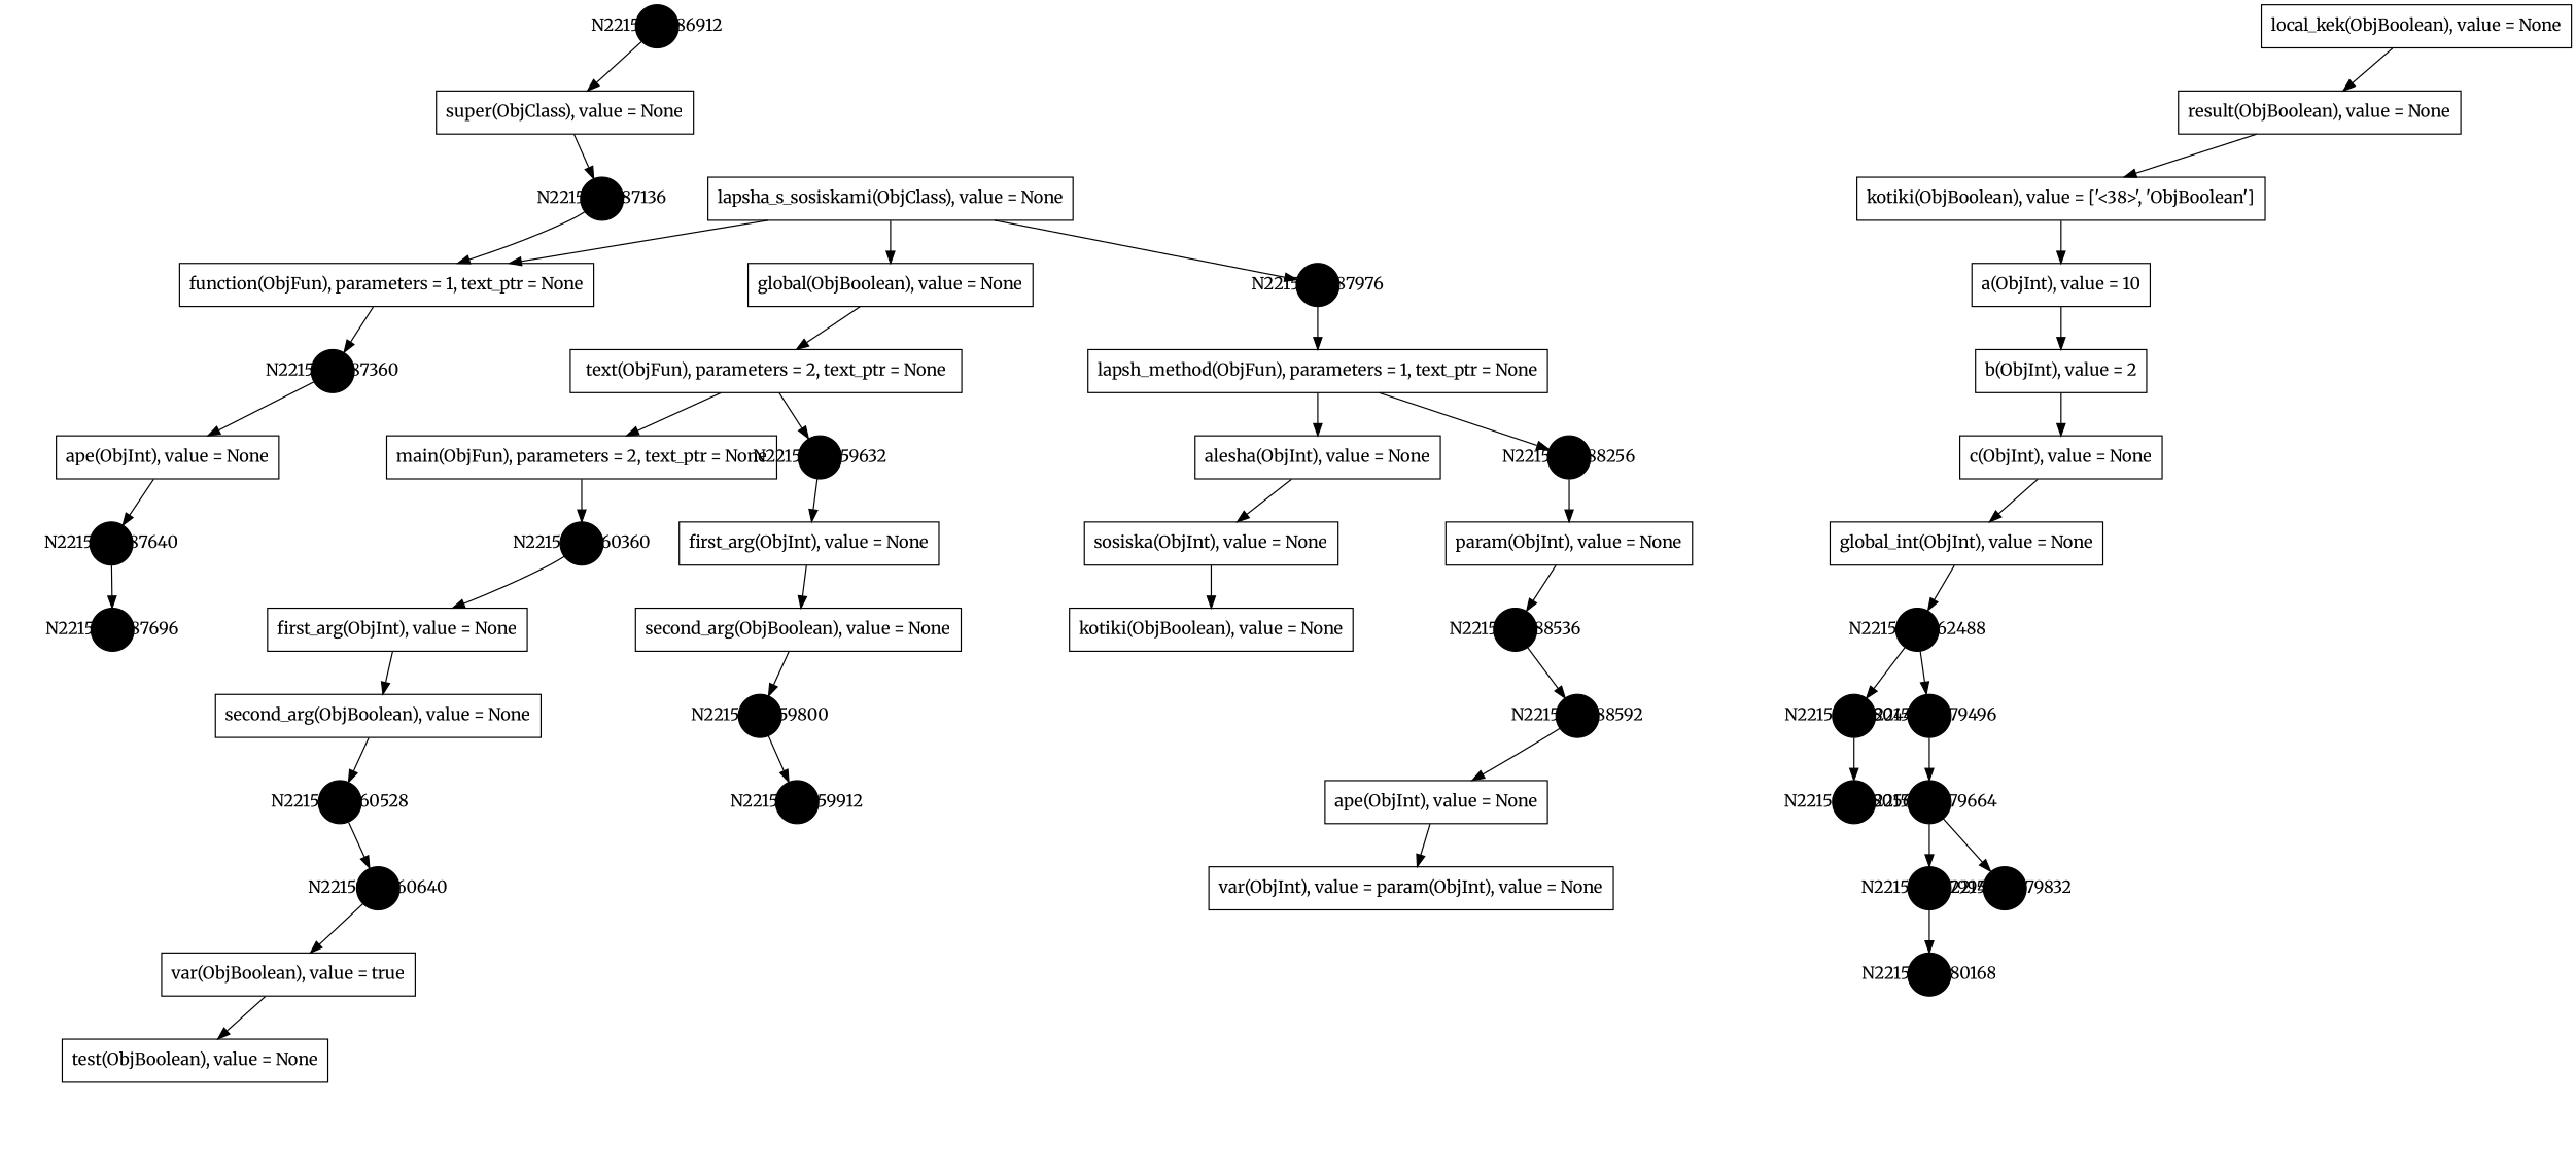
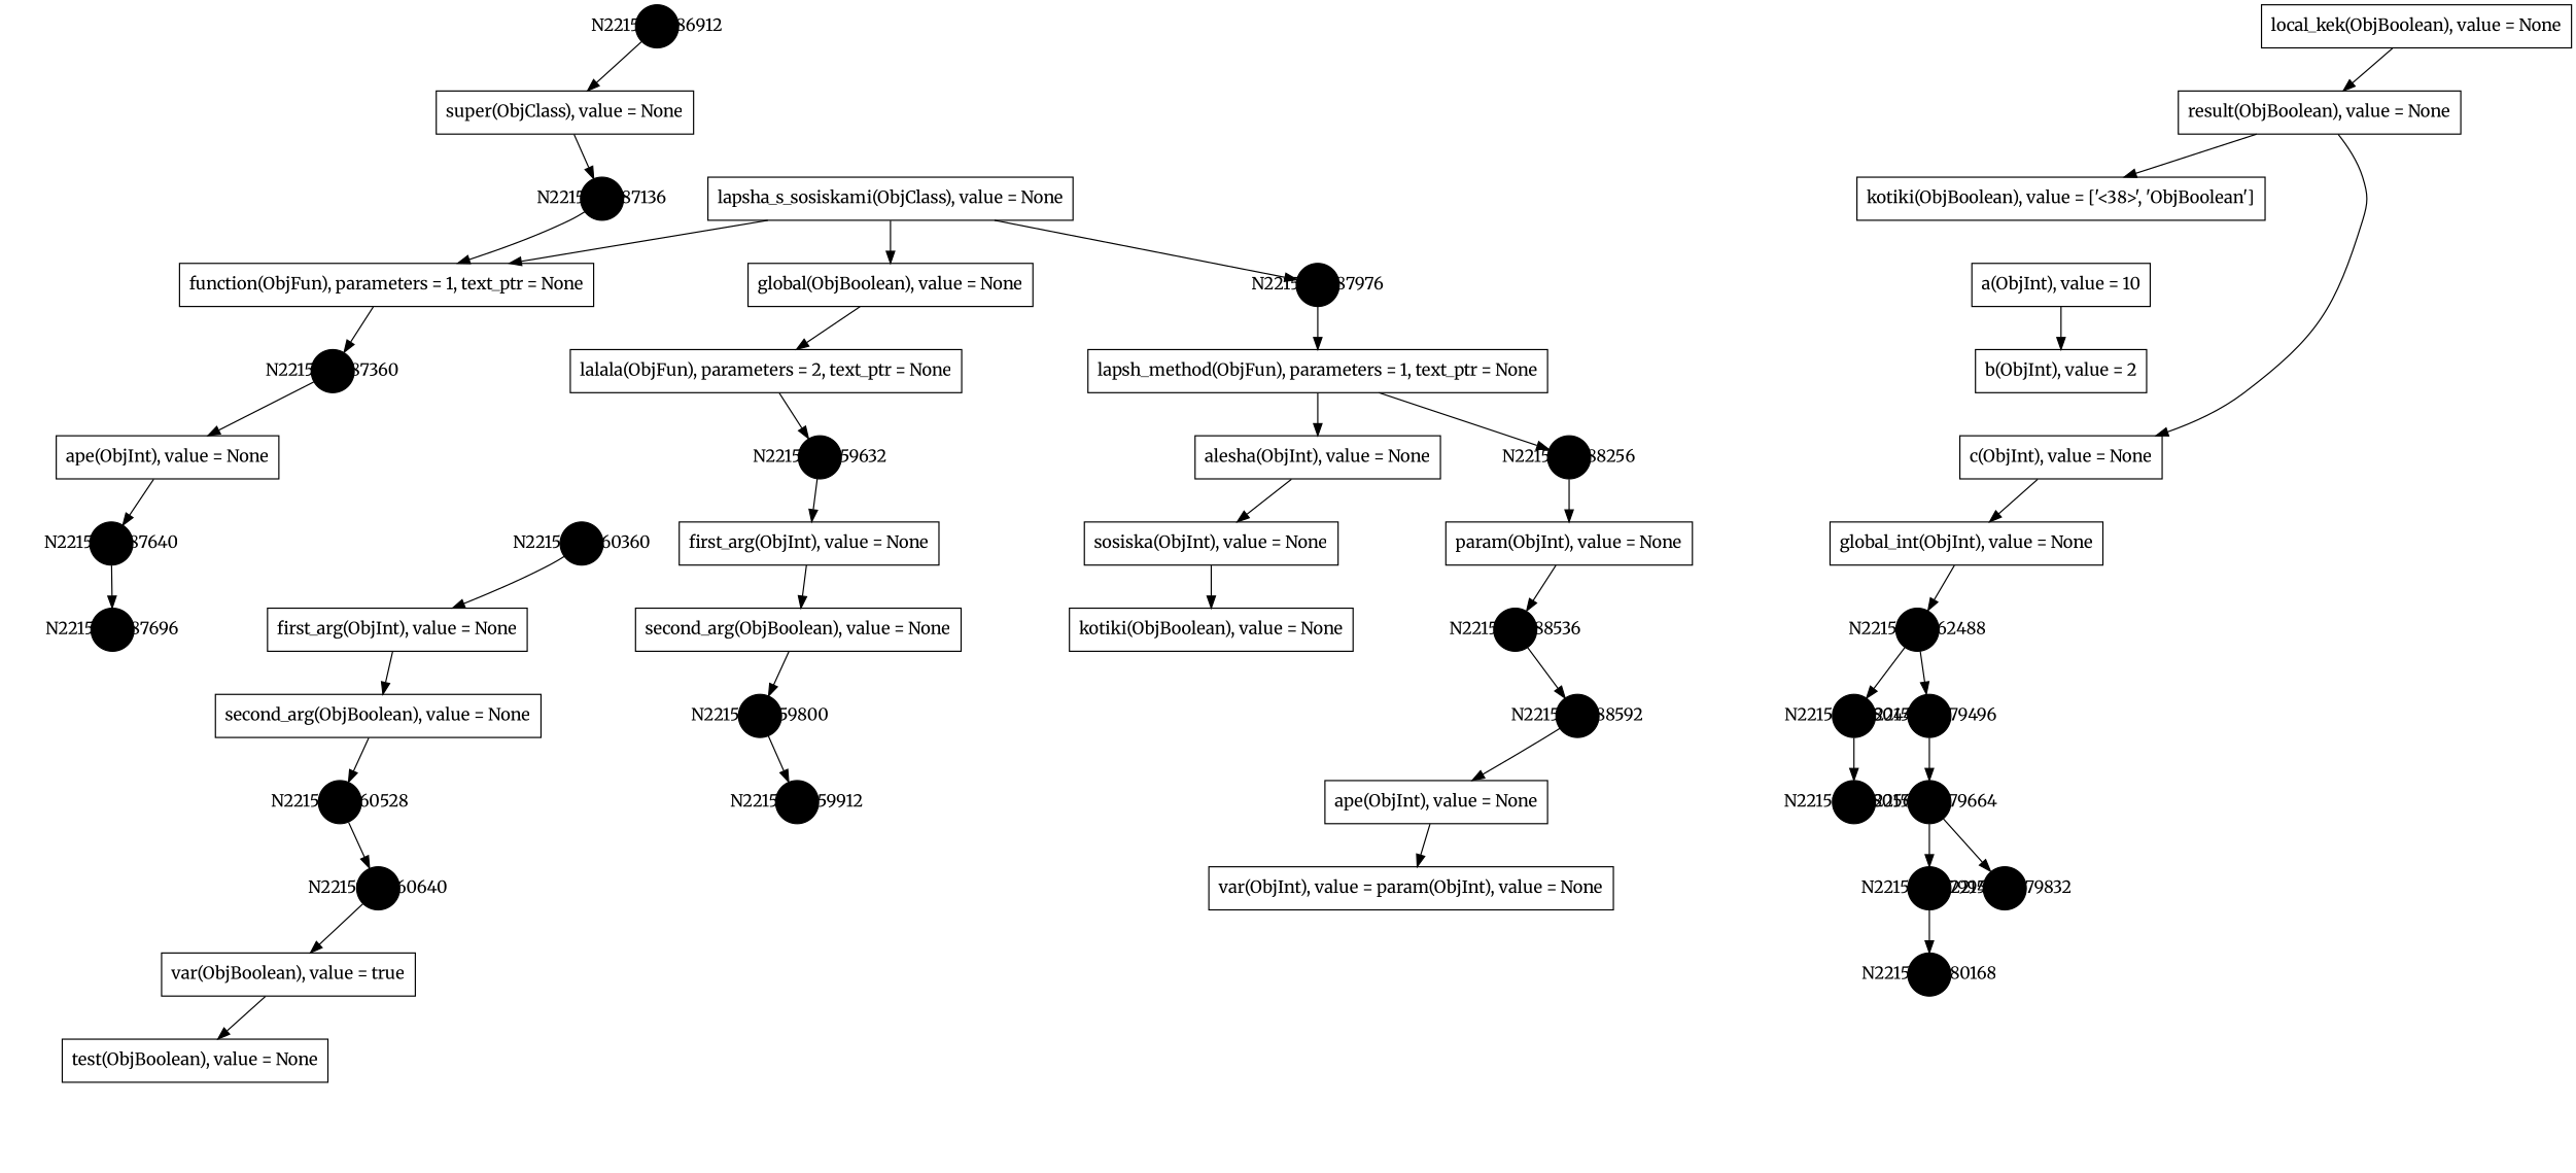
  digraph {
    fontname=Merriweather
    ordering=out
    node [fontname=Merriweather style=invis]
    edge [fontname=Merriweather style=invis]
    N2215906186912 [fillcolor=black fixedsize=true shape=circle style=filled]
    n2 [label="super(ObjClass), value = None" shape=box style=""]
    n3 [label=C]
    n4 [label=C]
    N2215906187136 [fillcolor=black fixedsize=true shape=circle style=filled]
    n6 [label="function(ObjFun), parameters = 1, text_ptr = None" shape=box style=""]
    n7 [label=C]
    N2215906187360 [fillcolor=black fixedsize=true shape=circle style=filled]
    n9 [label="lapsha_s_sosiskami(ObjClass), value = None" shape=box style=""]
    n10 [label="global(ObjBoolean), value = None" shape=box style=""]
    N2215906187976 [fillcolor=black fixedsize=true shape=circle style=filled]
    n12 [label="ape(ObjInt), value = None" shape=box style=""]
    n13 [label=C]
-   n14 [label="text(ObjFun), parameters = 2, text_ptr = None" shape=box style=""]
+   n14 [label="lalala(ObjFun), parameters = 2, text_ptr = None" shape=box style=""]
    n15 [label=C]
    n16 [label="lapsh_method(ObjFun), parameters = 1, text_ptr = None" shape=box style=""]
    n17 [label=C]
-   n18 [label="main(ObjFun), parameters = 2, text_ptr = None" shape=box style=""]
    N2215906259632 [fillcolor=black fixedsize=true shape=circle style=filled]
    n20 [label=C]
    N2215906260360 [fillcolor=black fixedsize=true shape=circle style=filled]
    n22 [label="first_arg(ObjInt), value = None" shape=box style=""]
    n23 [label=C]
    n24 [label="first_arg(ObjInt), value = None" shape=box style=""]
    n25 [label=C]
    n26 [label="second_arg(ObjBoolean), value = None" shape=box style=""]
    n27 [label=C]
    N2215906260528 [fillcolor=black fixedsize=true shape=circle style=filled]
    n29 [label=C]
    n30 [label=C]
    N2215906260640 [fillcolor=black fixedsize=true shape=circle style=filled]
    n32 [label="var(ObjBoolean), value = true" shape=box style=""]
    n33 [label=C]
    n34 [label="test(ObjBoolean), value = None" shape=box style=""]
    n35 [label=C]
    n36 [label=C]
    n37 [label="local_kek(ObjBoolean), value = None" shape=box style=""]
    n38 [label="result(ObjBoolean), value = None" shape=box style=""]
    n39 [label=C]
    n40 [label="kotiki(ObjBoolean), value = ['<38>', 'ObjBoolean']" shape=box style=""]
    n41 [label=C]
    n42 [label="a(ObjInt), value = 10" shape=box style=""]
    n43 [label=C]
    n44 [label="b(ObjInt), value = 2" shape=box style=""]
    n45 [label=C]
    n46 [label="c(ObjInt), value = None" shape=box style=""]
    n47 [label=C]
    n48 [label="global_int(ObjInt), value = None" shape=box style=""]
    n49 [label=C]
    N2215906262488 [fillcolor=black fixedsize=true shape=circle style=filled]
    n51 [label=C]
    N2215906280448 [fillcolor=black fixedsize=true shape=circle style=filled]
    N2215906279496 [fillcolor=black fixedsize=true shape=circle style=filled]
    n54 [label=C]
    N2215906280560 [fillcolor=black fixedsize=true shape=circle style=filled]
    N2215906279664 [fillcolor=black fixedsize=true shape=circle style=filled]
    n57 [label=C]
    n58 [label=C]
    n59 [label=C]
    N2215906279944 [fillcolor=black fixedsize=true shape=circle style=filled]
    N2215906279832 [fillcolor=black fixedsize=true shape=circle style=filled]
    n62 [label=C]
    N2215906280168 [fillcolor=black fixedsize=true shape=circle style=filled]
    n64 [label=C]
    n65 [label=C]
    n66 [label=C]
    n67 [label=C]
    n68 [label="second_arg(ObjBoolean), value = None" shape=box style=""]
    n69 [label=C]
    N2215906259800 [fillcolor=black fixedsize=true shape=circle style=filled]
    n71 [label=C]
    n72 [label=C]
    N2215906259912 [fillcolor=black fixedsize=true shape=circle style=filled]
    n74 [label=C]
    n75 [label=C]
    n76 [label="alesha(ObjInt), value = None" shape=box style=""]
    N2215906188256 [fillcolor=black fixedsize=true shape=circle style=filled]
    n78 [label="sosiska(ObjInt), value = None" shape=box style=""]
    n79 [label=C]
    n80 [label="param(ObjInt), value = None" shape=box style=""]
    n81 [label=C]
    n82 [label="kotiki(ObjBoolean), value = None" shape=box style=""]
    n83 [label=C]
    n84 [label=C]
    n85 [label=C]
    N2215906188536 [fillcolor=black fixedsize=true shape=circle style=filled]
    n87 [label=C]
    n88 [label=C]
    N2215906188592 [fillcolor=black fixedsize=true shape=circle style=filled]
    n90 [label="ape(ObjInt), value = None" shape=box style=""]
    n91 [label=C]
    n92 [label="var(ObjInt), value = param(ObjInt), value = None" shape=box style=""]
    n93 [label=C]
    n94 [label=C]
    n95 [label=C]
    N2215906187640 [fillcolor=black fixedsize=true shape=circle style=filled]
    n97 [label=C]
    n98 [label=C]
    N2215906187696 [fillcolor=black fixedsize=true shape=circle style=filled]
    n100 [label=C]
    n101 [label=C]
    N2215906186912 -> n2 [style=""]
    N2215906186912 -> n3
    n2 -> n4
    n2 -> N2215906187136 [style=""]
    N2215906187136 -> n6 [style=""]
    N2215906187136 -> n7
    n6 -> N2215906187360 [style=""]
    N2215906187360 -> n12 [style=""]
    N2215906187360 -> n13
    n9 -> n6 [style=""]
    n9 -> n10 [style=""]
    n9 -> N2215906187976 [style=""]
    n10 -> n14 [style=""]
    n10 -> n15
    N2215906187976 -> n16 [style=""]
    N2215906187976 -> n17
    n12 -> N2215906187640 [style=""]
    n12 -> n97
-   n14 -> n18 [style=""]
    n14 -> N2215906259632 [style=""]
    n16 -> n76 [style=""]
    n16 -> N2215906188256 [style=""]
-   n18 -> n20
-   n18 -> N2215906260360 [style=""]
    N2215906259632 -> n22 [style=""]
    N2215906259632 -> n23
    N2215906260360 -> n24 [style=""]
    N2215906260360 -> n25
    n22 -> n68 [style=""]
    n22 -> n69
    n24 -> n26 [style=""]
    n24 -> n27
    n26 -> N2215906260528 [style=""]
    n26 -> n29
    N2215906260528 -> n30
    N2215906260528 -> N2215906260640 [style=""]
    N2215906260640 -> n32 [style=""]
    N2215906260640 -> n33
    n32 -> n34 [style=""]
    n32 -> n35
    n34 -> n36
    n37 -> n38 [style=""]
    n37 -> n39
    n38 -> n40 [style=""]
    n38 -> n41
-   n40 -> n42 [style=""]
    n40 -> n43
    n42 -> n44 [style=""]
    n42 -> n45
-   n44 -> n46 [style=""]
+   n38 -> n46 [style=""]
    n44 -> n47
    n46 -> n48 [style=""]
    n46 -> n49
    n48 -> N2215906262488 [style=""]
    n48 -> n51
    N2215906262488 -> N2215906280448 [style=""]
    N2215906262488 -> N2215906279496 [style=""]
    N2215906280448 -> n54
    N2215906280448 -> N2215906280560 [style=""]
    N2215906279496 -> N2215906279664 [style=""]
    N2215906279496 -> n57
    N2215906280560 -> n58
    N2215906280560 -> n59
    N2215906279664 -> N2215906279944 [style=""]
    N2215906279664 -> N2215906279832 [style=""]
    N2215906279944 -> n62
    N2215906279944 -> N2215906280168 [style=""]
    N2215906279832 -> n64
    N2215906279832 -> n65
    N2215906280168 -> n66
    N2215906280168 -> n67
    n68 -> N2215906259800 [style=""]
    n68 -> n71
    N2215906259800 -> n72
    N2215906259800 -> N2215906259912 [style=""]
    N2215906259912 -> n74
    N2215906259912 -> n75
    n76 -> n78 [style=""]
    n76 -> n79
    N2215906188256 -> n80 [style=""]
    N2215906188256 -> n81
    n78 -> n82 [style=""]
    n78 -> n83
    n80 -> N2215906188536 [style=""]
    n80 -> n87
    n82 -> n84
    n82 -> n85
    N2215906188536 -> n88
    N2215906188536 -> N2215906188592 [style=""]
    N2215906188592 -> n90 [style=""]
    N2215906188592 -> n91
    n90 -> n92 [style=""]
    n90 -> n93
    n92 -> n94
    n92 -> n95
    N2215906187640 -> n98
    N2215906187640 -> N2215906187696 [style=""]
    N2215906187696 -> n100
    N2215906187696 -> n101
  }
